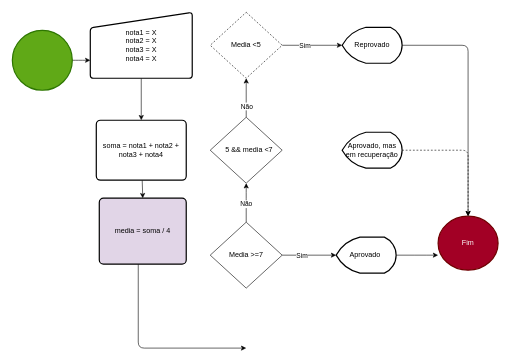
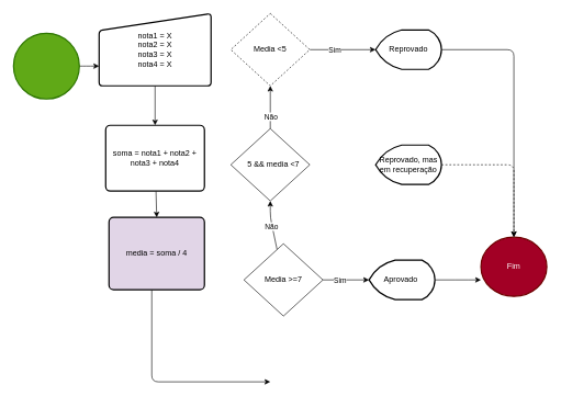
  <mxCell id="0" />
  <mxCell id="1" parent="0" />
  <mxCell id="2" style="edgeStyle=none;html=1;exitX=0.855;exitY=0.145;exitDx=0;exitDy=0;exitPerimeter=0;" parent="1" source="3" edge="1"><mxGeometry relative="1" as="geometry"><mxPoint x="150" y="100" as="targetPoint" /><Array as="points"><mxPoint y="100" x="110" /><mxPoint x="130" y="100" /></Array></mxGeometry></mxCell>
  <mxCell id="3" value="" style="strokeWidth=2;html=1;shape=mxgraph.flowchart.start_2;whiteSpace=wrap;fillColor=#60a917;fontColor=#ffffff;strokeColor=#2D7600;" parent="1" vertex="1"><mxGeometry x="20" y="50" width="100" height="100" as="geometry" /></mxCell>
  <mxCell id="4" style="edgeStyle=none;html=1;entryX=0.5;entryY=0;entryDx=0;entryDy=0;" parent="1" source="5" target="7" edge="1"><mxGeometry relative="1" as="geometry" /></mxCell>
  <mxCell id="5" value="nota1 = X&lt;br&gt;nota2 = X&lt;br&gt;nota3 = X&lt;br&gt;nota4 = X" style="html=1;strokeWidth=2;shape=manualInput;whiteSpace=wrap;rounded=1;size=26;arcSize=11;" parent="1" vertex="1"><mxGeometry x="150" y="20" width="170" height="110" as="geometry" /></mxCell>
  <mxCell id="6" style="edgeStyle=none;html=1;entryX=0.5;entryY=0;entryDx=0;entryDy=0;" parent="1" source="7" target="9" edge="1"><mxGeometry relative="1" as="geometry" /></mxCell>
- <mxCell id="7" value="soma = nota1 + nota2 + nota3 + nota4" style="rounded=1;whiteSpace=wrap;html=1;absoluteArcSize=1;arcSize=14;strokeWidth=2;" parent="1" vertex="1"><mxGeometry x="160" y="200" width="150" height="100" as="geometry" /></mxCell>
+ <mxCell id="7" value="soma = nota1 + nota2 + nota3 + nota4" style="rounded=1;whiteSpace=wrap;html=1;absoluteArcSize=1;arcSize=14;strokeWidth=2;" parent="1" vertex="1"><mxGeometry x="160" y="190" width="150" height="100" as="geometry" /></mxCell>
  <mxCell id="8" style="edgeStyle=none;html=1;" edge="1" parent="1"><mxGeometry relative="1" as="geometry"><mxPoint x="410" y="580" as="targetPoint" /><mxPoint x="230" y="440" as="sourcePoint" /><Array as="points"><mxPoint x="230" y="580" /></Array></mxGeometry></mxCell>
  <mxCell id="9" value="media = soma / 4" style="rounded=1;whiteSpace=wrap;html=1;absoluteArcSize=1;arcSize=14;strokeWidth=2;fillColor=#e1d5e7;" parent="1" vertex="1"><mxGeometry x="165" y="330" width="145" height="110" as="geometry" /></mxCell>
  <mxCell id="10" style="edgeStyle=none;html=1;" parent="1" source="11" edge="1"><mxGeometry relative="1" as="geometry"><mxPoint x="730" y="425" as="targetPoint" /><Array as="points"><mxPoint x="700" y="425" /></Array></mxGeometry></mxCell>
  <mxCell id="11" value="Aprovado&amp;nbsp;" style="strokeWidth=2;html=1;shape=mxgraph.flowchart.display;whiteSpace=wrap;" parent="1" vertex="1"><mxGeometry x="560" y="395" width="100" height="60" as="geometry" /></mxCell>
  <mxCell id="12" value="Fim" style="strokeWidth=2;html=1;shape=mxgraph.flowchart.start_2;whiteSpace=wrap;fillColor=#a20025;fontColor=#ffffff;strokeColor=#6F0000;" parent="1" vertex="1"><mxGeometry x="730" y="360" width="100" height="90" as="geometry" /></mxCell>
  <mxCell id="13" value="" style="edgeStyle=none;html=1;" edge="1" parent="1" source="17" target="11"><mxGeometry relative="1" as="geometry" /></mxCell>
  <mxCell id="14" value="Sim" style="edgeLabel;html=1;align=center;verticalAlign=middle;resizable=0;points=[];" vertex="1" connectable="0" parent="13"><mxGeometry x="-0.286" y="-1" relative="1" as="geometry"><mxPoint as="offset" /></mxGeometry></mxCell>
  <mxCell id="15" style="edgeStyle=none;html=1;entryX=0.5;entryY=1;entryDx=0;entryDy=0;" edge="1" parent="1" source="17" target="22"><mxGeometry relative="1" as="geometry"><Array as="points"><mxPoint x="410" y="330" /></Array></mxGeometry></mxCell>
  <mxCell id="16" value="Não" style="edgeLabel;html=1;align=center;verticalAlign=middle;resizable=0;points=[];" vertex="1" connectable="0" parent="15"><mxGeometry x="-0.041" y="1" relative="1" as="geometry"><mxPoint as="offset" /></mxGeometry></mxCell>
- <mxCell id="17" value="Media &amp;gt;=7" style="rhombus;whiteSpace=wrap;html=1;" parent="1" vertex="1"><mxGeometry x="350" y="370" width="120" height="110" as="geometry" /></mxCell>
+ <mxCell id="17" value="Media &amp;gt;=7" style="rhombus;whiteSpace=wrap;html=1;" parent="1" vertex="1"><mxGeometry x="370" y="370" width="120" height="110" as="geometry" /></mxCell>
  <mxCell id="18" style="edgeStyle=none;html=1;entryX=0.5;entryY=0;entryDx=0;entryDy=0;entryPerimeter=0;dashed=1;" edge="1" parent="1" source="19" target="12"><mxGeometry relative="1" as="geometry"><mxPoint x="790" y="110" as="targetPoint" /><Array as="points"><mxPoint x="780" y="250" /></Array></mxGeometry></mxCell>
- <mxCell id="19" value="Aprovado, mas em recuperação" style="strokeWidth=2;html=1;shape=mxgraph.flowchart.display;whiteSpace=wrap;" vertex="1" parent="1"><mxGeometry x="570" y="220" width="100" height="60" as="geometry" /></mxCell>
+ <mxCell id="19" value="Reprovado, mas em recuperação" style="strokeWidth=2;html=1;shape=mxgraph.flowchart.display;whiteSpace=wrap;" vertex="1" parent="1"><mxGeometry x="570" y="220" width="100" height="60" as="geometry" /></mxCell>
  <mxCell id="20" style="edgeStyle=none;html=1;" edge="1" parent="1" source="22" target="25"><mxGeometry relative="1" as="geometry" /></mxCell>
  <mxCell id="21" value="Não" style="edgeLabel;html=1;align=center;verticalAlign=middle;resizable=0;points=[];" vertex="1" connectable="0" parent="20"><mxGeometry x="-0.41" relative="1" as="geometry"><mxPoint as="offset" /></mxGeometry></mxCell>
  <mxCell id="22" value="&amp;nbsp; &amp;nbsp;5 &amp;amp;&amp;amp; media &amp;lt;7" style="rhombus;whiteSpace=wrap;html=1;" vertex="1" parent="1"><mxGeometry x="350" y="195" width="120" height="110" as="geometry" /></mxCell>
  <mxCell id="23" style="edgeStyle=none;html=1;entryX=0;entryY=0.5;entryDx=0;entryDy=0;entryPerimeter=0;" edge="1" parent="1" source="25" target="26"><mxGeometry relative="1" as="geometry"><Array as="points" /></mxGeometry></mxCell>
  <mxCell id="24" value="Sim" style="edgeLabel;html=1;align=center;verticalAlign=middle;resizable=0;points=[];" vertex="1" connectable="0" parent="23"><mxGeometry x="-0.267" relative="1" as="geometry"><mxPoint as="offset" /></mxGeometry></mxCell>
  <mxCell id="25" value="Media &amp;lt;5" style="rhombus;whiteSpace=wrap;html=1;dashed=1;" vertex="1" parent="1"><mxGeometry x="350" y="20" width="120" height="110" as="geometry" /></mxCell>
  <mxCell id="26" value="Reprovado" style="strokeWidth=2;html=1;shape=mxgraph.flowchart.display;whiteSpace=wrap;" vertex="1" parent="1"><mxGeometry x="570" y="45" width="100" height="60" as="geometry" /></mxCell>
  <mxCell id="27" style="edgeStyle=none;html=1;exitX=1;exitY=0.5;exitDx=0;exitDy=0;exitPerimeter=0;" edge="1" parent="1" source="26"><mxGeometry relative="1" as="geometry"><mxPoint x="780" y="360" as="targetPoint" /><mxPoint x="670" y="105" as="sourcePoint" /><Array as="points"><mxPoint x="780" y="75" /></Array></mxGeometry></mxCell>
